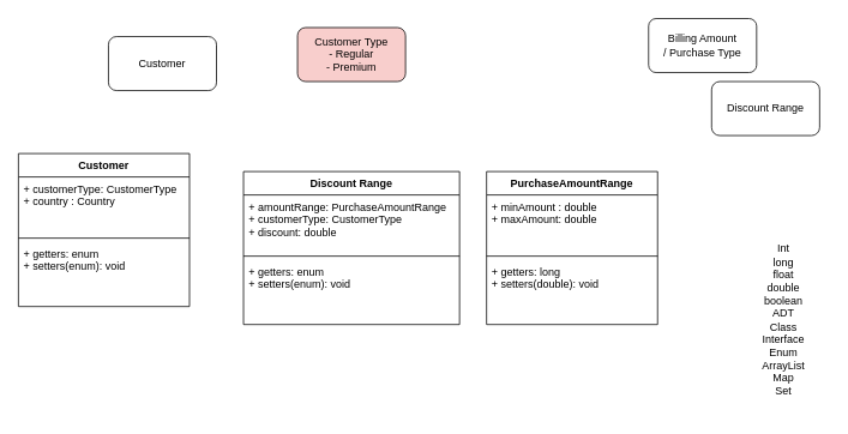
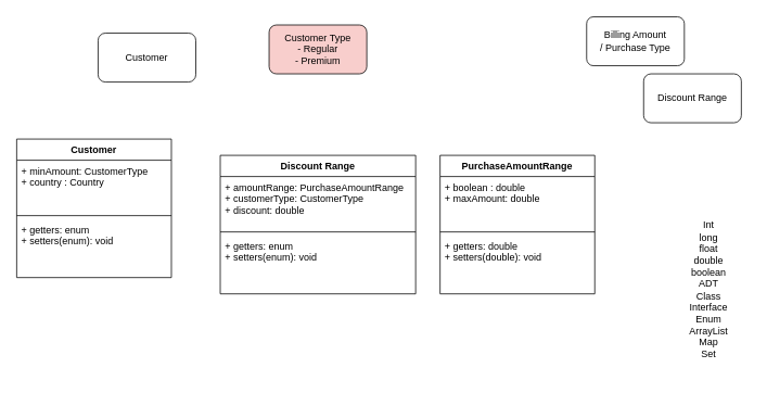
  <mxCell id="0" />
  <mxCell id="1" parent="0" />
  <mxCell id="2" value="Customer" style="rounded=1;whiteSpace=wrap;html=1;" vertex="1" parent="1"><mxGeometry x="120" y="40" width="120" height="60" as="geometry" /></mxCell>
  <mxCell id="3" value="Discount Range" style="rounded=1;whiteSpace=wrap;html=1;" vertex="1" parent="1"><mxGeometry x="790" y="90" width="120" height="60" as="geometry" /></mxCell>
  <mxCell id="4" value="Customer Type&lt;br&gt;- Regular&lt;br&gt;- Premium" style="rounded=1;whiteSpace=wrap;html=1;fillColor=#f8cecc;" vertex="1" parent="1"><mxGeometry x="330" y="30" width="120" height="60" as="geometry" /></mxCell>
  <mxCell id="5" value="Billing Amount&lt;br&gt;/ Purchase Type" style="rounded=1;whiteSpace=wrap;html=1;arcSize=14;" vertex="1" parent="1"><mxGeometry x="720" y="20" width="120" height="60" as="geometry" /></mxCell>
  <mxCell id="6" value="Int&lt;br&gt;long&lt;br&gt;float&lt;br&gt;double&lt;br&gt;boolean&lt;br&gt;ADT&lt;br&gt;Class&lt;br&gt;Interface&lt;br&gt;Enum&lt;br&gt;ArrayList&lt;br&gt;Map&lt;br&gt;Set" style="text;html=1;strokeColor=none;fillColor=none;align=center;verticalAlign=middle;whiteSpace=wrap;rounded=0;" vertex="1" parent="1"><mxGeometry x="820" y="250" width="100" height="210" as="geometry" /></mxCell>
  <mxCell id="7" value="Customer" style="swimlane;fontStyle=1;align=center;verticalAlign=top;childLayout=stackLayout;horizontal=1;startSize=26;horizontalStack=0;resizeParent=1;resizeParentMax=0;resizeLast=0;collapsible=1;marginBottom=0;" vertex="1" parent="1"><mxGeometry x="20" y="170" width="190" height="170" as="geometry" /></mxCell>
- <mxCell id="8" value="+ customerType: CustomerType&#10;+ country : Country" style="text;strokeColor=none;fillColor=none;align=left;verticalAlign=top;spacingLeft=4;spacingRight=4;overflow=hidden;rotatable=0;points=[[0,0.5],[1,0.5]];portConstraint=eastwest;" vertex="1" parent="7"><mxGeometry y="26" width="190" height="64" as="geometry" /></mxCell>
+ <mxCell id="8" value="+ minAmount: CustomerType&#10;+ country : Country" style="text;strokeColor=none;fillColor=none;align=left;verticalAlign=top;spacingLeft=4;spacingRight=4;overflow=hidden;rotatable=0;points=[[0,0.5],[1,0.5]];portConstraint=eastwest;" vertex="1" parent="7"><mxGeometry y="26" width="190" height="64" as="geometry" /></mxCell>
  <mxCell id="9" value="" style="line;strokeWidth=1;fillColor=none;align=left;verticalAlign=middle;spacingTop=-1;spacingLeft=3;spacingRight=3;rotatable=0;labelPosition=right;points=[];portConstraint=eastwest;" vertex="1" parent="7"><mxGeometry y="90" width="190" height="8" as="geometry" /></mxCell>
  <mxCell id="10" value="+ getters: enum&#10;+ setters(enum): void" style="text;strokeColor=none;fillColor=none;align=left;verticalAlign=top;spacingLeft=4;spacingRight=4;overflow=hidden;rotatable=0;points=[[0,0.5],[1,0.5]];portConstraint=eastwest;" vertex="1" parent="7"><mxGeometry y="98" width="190" height="72" as="geometry" /></mxCell>
  <mxCell id="11" value="Discount Range" style="swimlane;fontStyle=1;align=center;verticalAlign=top;childLayout=stackLayout;horizontal=1;startSize=26;horizontalStack=0;resizeParent=1;resizeParentMax=0;resizeLast=0;collapsible=1;marginBottom=0;" vertex="1" parent="1"><mxGeometry x="270" y="190" width="240" height="170" as="geometry" /></mxCell>
  <mxCell id="12" value="+ amountRange: PurchaseAmountRange&#10;+ customerType: CustomerType&#10;+ discount: double" style="text;strokeColor=none;fillColor=none;align=left;verticalAlign=top;spacingLeft=4;spacingRight=4;overflow=hidden;rotatable=0;points=[[0,0.5],[1,0.5]];portConstraint=eastwest;" vertex="1" parent="11"><mxGeometry y="26" width="240" height="64" as="geometry" /></mxCell>
  <mxCell id="13" value="" style="line;strokeWidth=1;fillColor=none;align=left;verticalAlign=middle;spacingTop=-1;spacingLeft=3;spacingRight=3;rotatable=0;labelPosition=right;points=[];portConstraint=eastwest;" vertex="1" parent="11"><mxGeometry y="90" width="240" height="8" as="geometry" /></mxCell>
  <mxCell id="14" value="+ getters: enum&#10;+ setters(enum): void" style="text;strokeColor=none;fillColor=none;align=left;verticalAlign=top;spacingLeft=4;spacingRight=4;overflow=hidden;rotatable=0;points=[[0,0.5],[1,0.5]];portConstraint=eastwest;" vertex="1" parent="11"><mxGeometry y="98" width="240" height="72" as="geometry" /></mxCell>
  <mxCell id="15" value="PurchaseAmountRange" style="swimlane;fontStyle=1;align=center;verticalAlign=top;childLayout=stackLayout;horizontal=1;startSize=26;horizontalStack=0;resizeParent=1;resizeParentMax=0;resizeLast=0;collapsible=1;marginBottom=0;" vertex="1" parent="1"><mxGeometry x="540" y="190" width="190" height="170" as="geometry" /></mxCell>
- <mxCell id="16" value="+ minAmount : double&#10;+ maxAmount: double" style="text;strokeColor=none;fillColor=none;align=left;verticalAlign=top;spacingLeft=4;spacingRight=4;overflow=hidden;rotatable=0;points=[[0,0.5],[1,0.5]];portConstraint=eastwest;" vertex="1" parent="15"><mxGeometry y="26" width="190" height="64" as="geometry" /></mxCell>
+ <mxCell id="16" value="+ boolean : double&#10;+ maxAmount: double" style="text;strokeColor=none;fillColor=none;align=left;verticalAlign=top;spacingLeft=4;spacingRight=4;overflow=hidden;rotatable=0;points=[[0,0.5],[1,0.5]];portConstraint=eastwest;" vertex="1" parent="15"><mxGeometry y="26" width="190" height="64" as="geometry" /></mxCell>
  <mxCell id="17" value="" style="line;strokeWidth=1;fillColor=none;align=left;verticalAlign=middle;spacingTop=-1;spacingLeft=3;spacingRight=3;rotatable=0;labelPosition=right;points=[];portConstraint=eastwest;" vertex="1" parent="15"><mxGeometry y="90" width="190" height="8" as="geometry" /></mxCell>
- <mxCell id="18" value="+ getters: long&#10;+ setters(double): void" style="text;strokeColor=none;fillColor=none;align=left;verticalAlign=top;spacingLeft=4;spacingRight=4;overflow=hidden;rotatable=0;points=[[0,0.5],[1,0.5]];portConstraint=eastwest;" vertex="1" parent="15"><mxGeometry y="98" width="190" height="72" as="geometry" /></mxCell>
+ <mxCell id="18" value="+ getters: double&#10;+ setters(double): void" style="text;strokeColor=none;fillColor=none;align=left;verticalAlign=top;spacingLeft=4;spacingRight=4;overflow=hidden;rotatable=0;points=[[0,0.5],[1,0.5]];portConstraint=eastwest;" vertex="1" parent="15"><mxGeometry y="98" width="190" height="72" as="geometry" /></mxCell>
